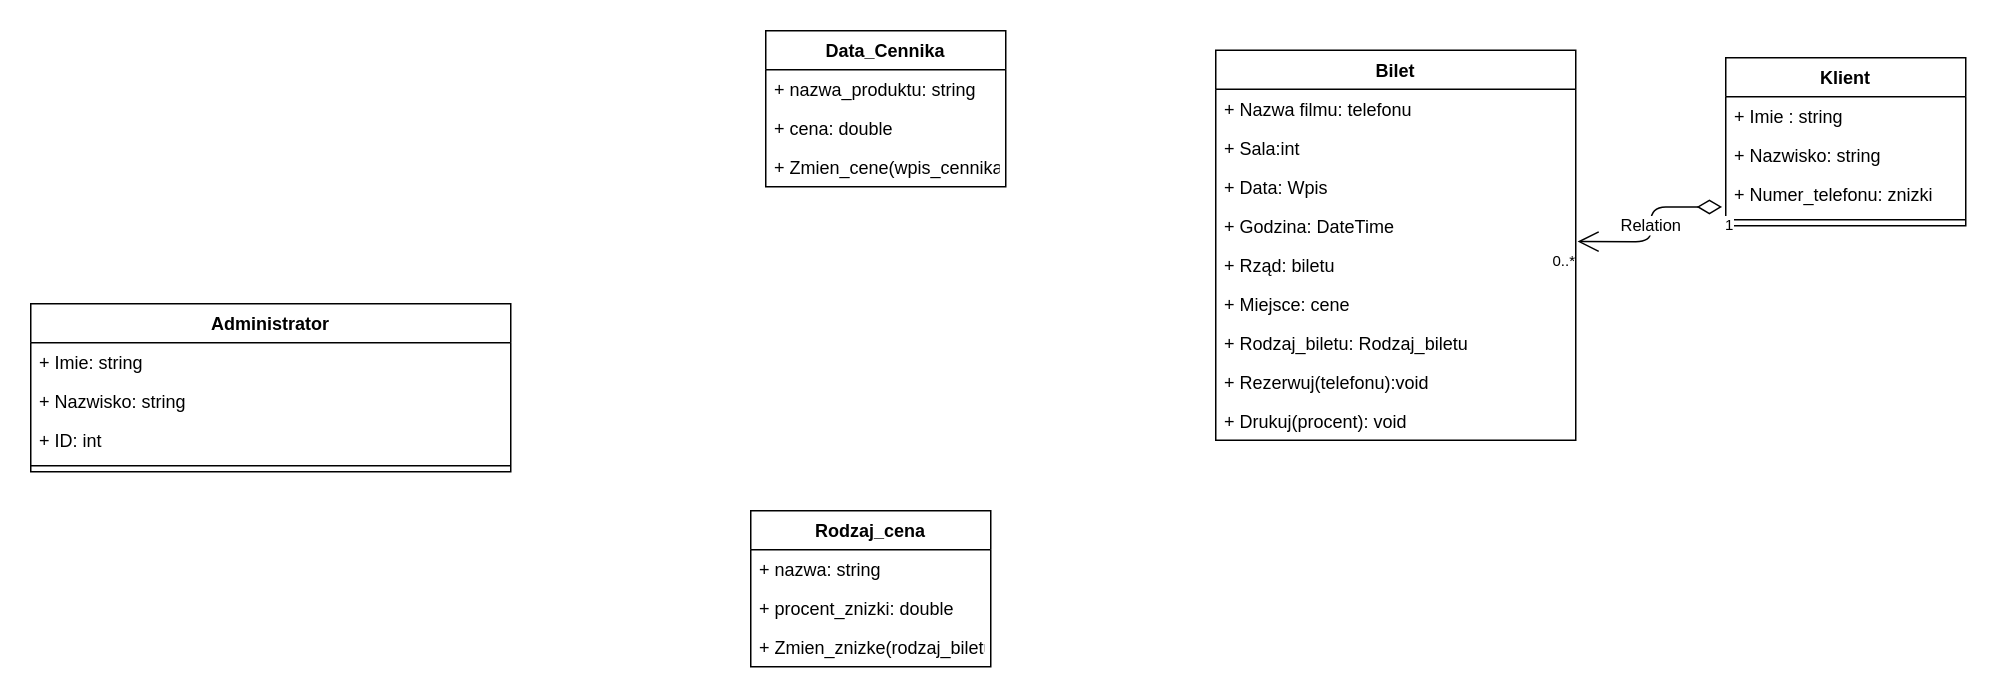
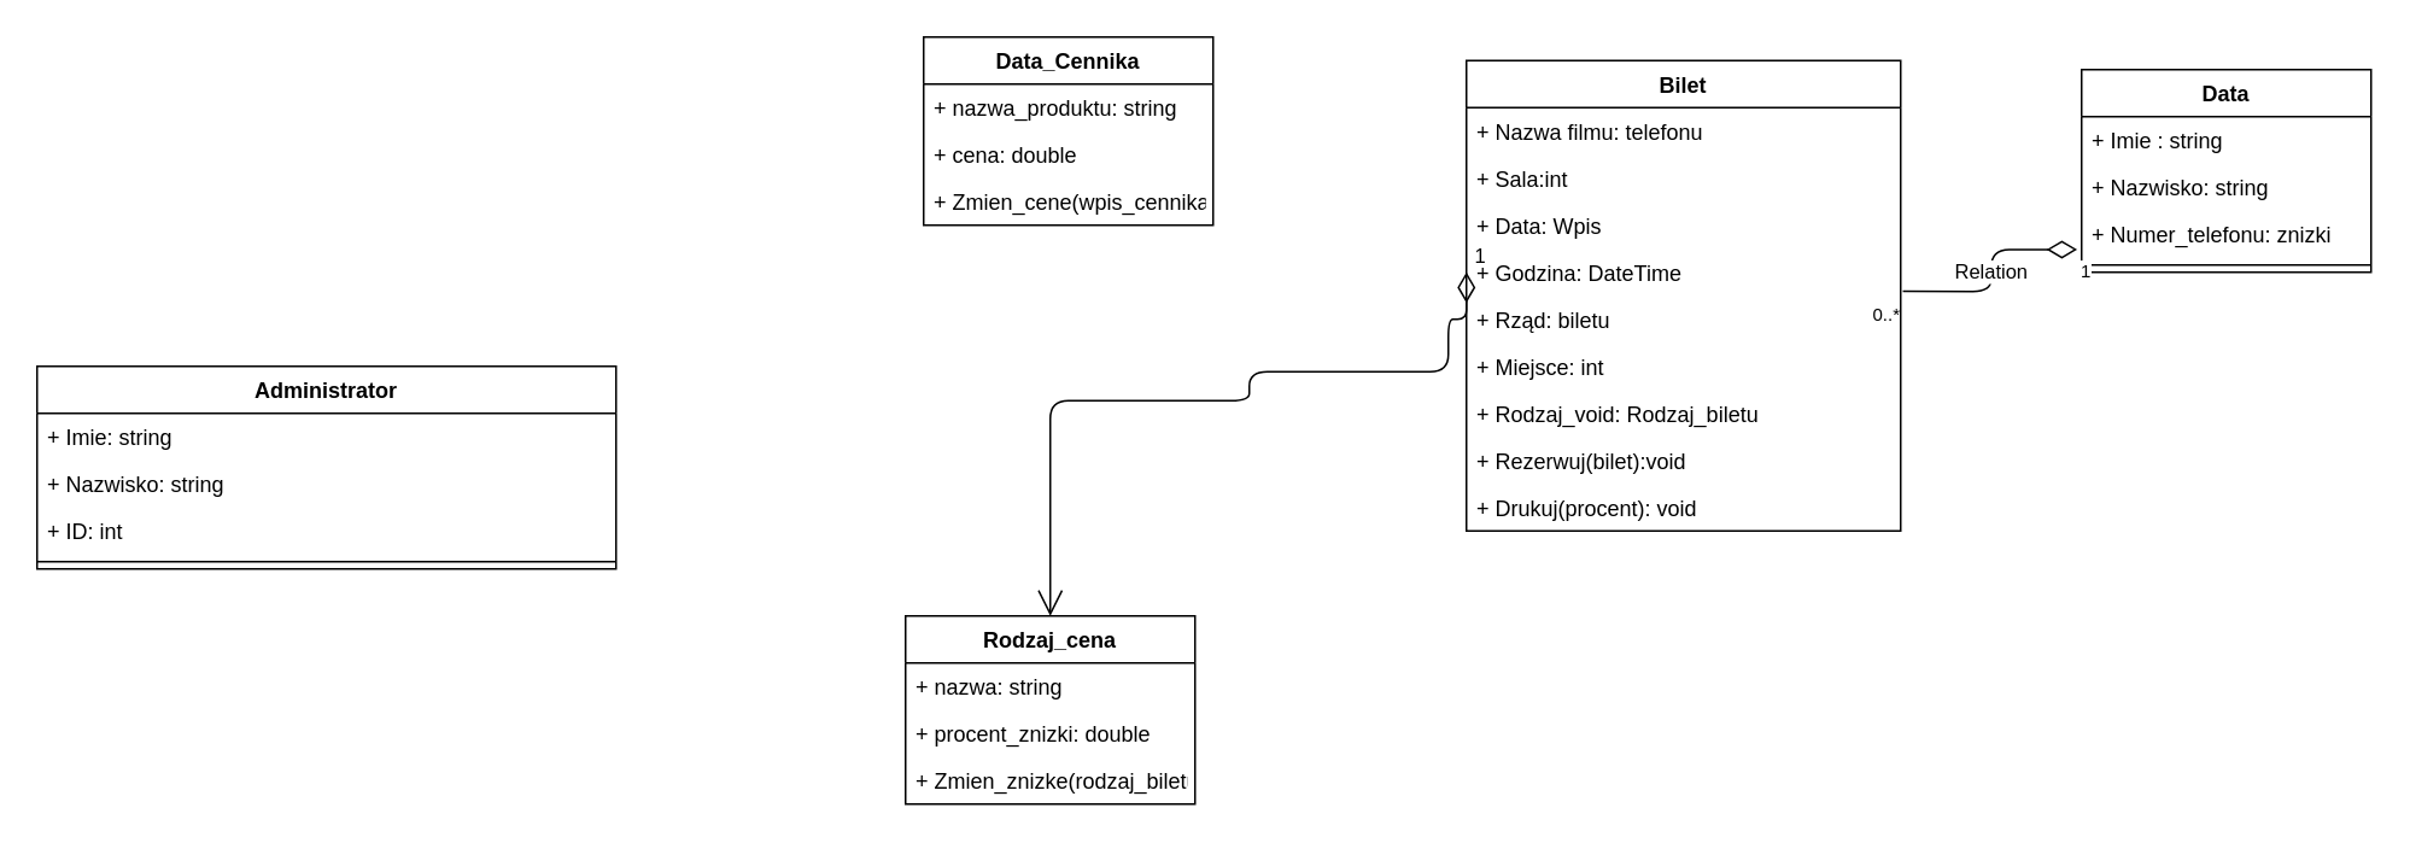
  <mxCell id="0" />
  <mxCell id="1" parent="0" />
  <mxCell id="2" value="Bilet" style="swimlane;fontStyle=1;align=center;verticalAlign=top;childLayout=stackLayout;horizontal=1;startSize=26;horizontalStack=0;resizeParent=1;resizeParentMax=0;resizeLast=0;collapsible=1;marginBottom=0;" vertex="1" parent="1"><mxGeometry x="810" y="33" width="240" height="260" as="geometry" /></mxCell>
  <mxCell id="3" value="+ Nazwa filmu: telefonu&#10;" style="text;strokeColor=none;fillColor=none;align=left;verticalAlign=top;spacingLeft=4;spacingRight=4;overflow=hidden;rotatable=0;points=[[0,0.5],[1,0.5]];portConstraint=eastwest;" vertex="1" parent="2"><mxGeometry y="26" width="240" height="26" as="geometry" /></mxCell>
  <mxCell id="4" value="+ Sala:int&#10;" style="text;strokeColor=none;fillColor=none;align=left;verticalAlign=top;spacingLeft=4;spacingRight=4;overflow=hidden;rotatable=0;points=[[0,0.5],[1,0.5]];portConstraint=eastwest;" vertex="1" parent="2"><mxGeometry y="52" width="240" height="26" as="geometry" /></mxCell>
  <mxCell id="5" value="+ Data: Wpis" style="text;strokeColor=none;fillColor=none;align=left;verticalAlign=top;spacingLeft=4;spacingRight=4;overflow=hidden;rotatable=0;points=[[0,0.5],[1,0.5]];portConstraint=eastwest;" vertex="1" parent="2"><mxGeometry y="78" width="240" height="26" as="geometry" /></mxCell>
  <mxCell id="6" value="+ Godzina: DateTime" style="text;strokeColor=none;fillColor=none;align=left;verticalAlign=top;spacingLeft=4;spacingRight=4;overflow=hidden;rotatable=0;points=[[0,0.5],[1,0.5]];portConstraint=eastwest;" vertex="1" parent="2"><mxGeometry y="104" width="240" height="26" as="geometry" /></mxCell>
  <mxCell id="7" value="+ Rząd: biletu" style="text;strokeColor=none;fillColor=none;align=left;verticalAlign=top;spacingLeft=4;spacingRight=4;overflow=hidden;rotatable=0;points=[[0,0.5],[1,0.5]];portConstraint=eastwest;" vertex="1" parent="2"><mxGeometry y="130" width="240" height="26" as="geometry" /></mxCell>
- <mxCell id="8" value="+ Miejsce: cene" style="text;strokeColor=none;fillColor=none;align=left;verticalAlign=top;spacingLeft=4;spacingRight=4;overflow=hidden;rotatable=0;points=[[0,0.5],[1,0.5]];portConstraint=eastwest;" vertex="1" parent="2"><mxGeometry y="156" width="240" height="26" as="geometry" /></mxCell>
- <mxCell id="9" value="+ Rodzaj_biletu: Rodzaj_biletu" style="text;strokeColor=none;fillColor=none;align=left;verticalAlign=top;spacingLeft=4;spacingRight=4;overflow=hidden;rotatable=0;points=[[0,0.5],[1,0.5]];portConstraint=eastwest;" vertex="1" parent="2"><mxGeometry y="182" width="240" height="26" as="geometry" /></mxCell>
- <mxCell id="10" value="+ Rezerwuj(telefonu):void " style="text;strokeColor=none;fillColor=none;align=left;verticalAlign=top;spacingLeft=4;spacingRight=4;overflow=hidden;rotatable=0;points=[[0,0.5],[1,0.5]];portConstraint=eastwest;" vertex="1" parent="2"><mxGeometry y="208" width="240" height="26" as="geometry" /></mxCell>
+ <mxCell id="8" value="+ Miejsce: int" style="text;strokeColor=none;fillColor=none;align=left;verticalAlign=top;spacingLeft=4;spacingRight=4;overflow=hidden;rotatable=0;points=[[0,0.5],[1,0.5]];portConstraint=eastwest;" vertex="1" parent="2"><mxGeometry y="156" width="240" height="26" as="geometry" /></mxCell>
+ <mxCell id="9" value="+ Rodzaj_void: Rodzaj_biletu" style="text;strokeColor=none;fillColor=none;align=left;verticalAlign=top;spacingLeft=4;spacingRight=4;overflow=hidden;rotatable=0;points=[[0,0.5],[1,0.5]];portConstraint=eastwest;" vertex="1" parent="2"><mxGeometry y="182" width="240" height="26" as="geometry" /></mxCell>
+ <mxCell id="10" value="+ Rezerwuj(bilet):void " style="text;strokeColor=none;fillColor=none;align=left;verticalAlign=top;spacingLeft=4;spacingRight=4;overflow=hidden;rotatable=0;points=[[0,0.5],[1,0.5]];portConstraint=eastwest;" vertex="1" parent="2"><mxGeometry y="208" width="240" height="26" as="geometry" /></mxCell>
  <mxCell id="11" value="+ Drukuj(procent): void" style="text;strokeColor=none;fillColor=none;align=left;verticalAlign=top;spacingLeft=4;spacingRight=4;overflow=hidden;rotatable=0;points=[[0,0.5],[1,0.5]];portConstraint=eastwest;" vertex="1" parent="2"><mxGeometry y="234" width="240" height="26" as="geometry" /></mxCell>
- <mxCell id="12" value="Klient" style="swimlane;fontStyle=1;align=center;verticalAlign=top;childLayout=stackLayout;horizontal=1;startSize=26;horizontalStack=0;resizeParent=1;resizeParentMax=0;resizeLast=0;collapsible=1;marginBottom=0;" vertex="1" parent="1"><mxGeometry x="1150" y="38" width="160" height="112" as="geometry" /></mxCell>
+ <mxCell id="12" value="Data" style="swimlane;fontStyle=1;align=center;verticalAlign=top;childLayout=stackLayout;horizontal=1;startSize=26;horizontalStack=0;resizeParent=1;resizeParentMax=0;resizeLast=0;collapsible=1;marginBottom=0;" vertex="1" parent="1"><mxGeometry x="1150" y="38" width="160" height="112" as="geometry" /></mxCell>
  <mxCell id="13" value="+ Imie : string" style="text;strokeColor=none;fillColor=none;align=left;verticalAlign=top;spacingLeft=4;spacingRight=4;overflow=hidden;rotatable=0;points=[[0,0.5],[1,0.5]];portConstraint=eastwest;" vertex="1" parent="12"><mxGeometry y="26" width="160" height="26" as="geometry" /></mxCell>
  <mxCell id="14" value="+ Nazwisko: string" style="text;strokeColor=none;fillColor=none;align=left;verticalAlign=top;spacingLeft=4;spacingRight=4;overflow=hidden;rotatable=0;points=[[0,0.5],[1,0.5]];portConstraint=eastwest;" vertex="1" parent="12"><mxGeometry y="52" width="160" height="26" as="geometry" /></mxCell>
  <mxCell id="15" value="+ Numer_telefonu: znizki" style="text;strokeColor=none;fillColor=none;align=left;verticalAlign=top;spacingLeft=4;spacingRight=4;overflow=hidden;rotatable=0;points=[[0,0.5],[1,0.5]];portConstraint=eastwest;" vertex="1" parent="12"><mxGeometry y="78" width="160" height="26" as="geometry" /></mxCell>
  <mxCell id="16" value="" style="line;strokeWidth=1;fillColor=none;align=left;verticalAlign=middle;spacingTop=-1;spacingLeft=3;spacingRight=3;rotatable=0;labelPosition=right;points=[];portConstraint=eastwest;" vertex="1" parent="12"><mxGeometry y="104" width="160" height="8" as="geometry" /></mxCell>
  <mxCell id="17" value="Administrator" style="swimlane;fontStyle=1;align=center;verticalAlign=top;childLayout=stackLayout;horizontal=1;startSize=26;horizontalStack=0;resizeParent=1;resizeParentMax=0;resizeLast=0;collapsible=1;marginBottom=0;" vertex="1" parent="1"><mxGeometry x="20" y="202" width="320" height="112" as="geometry" /></mxCell>
  <mxCell id="18" value="+ Imie: string" style="text;strokeColor=none;fillColor=none;align=left;verticalAlign=top;spacingLeft=4;spacingRight=4;overflow=hidden;rotatable=0;points=[[0,0.5],[1,0.5]];portConstraint=eastwest;" vertex="1" parent="17"><mxGeometry y="26" width="320" height="26" as="geometry" /></mxCell>
  <mxCell id="19" value="+ Nazwisko: string" style="text;strokeColor=none;fillColor=none;align=left;verticalAlign=top;spacingLeft=4;spacingRight=4;overflow=hidden;rotatable=0;points=[[0,0.5],[1,0.5]];portConstraint=eastwest;" vertex="1" parent="17"><mxGeometry y="52" width="320" height="26" as="geometry" /></mxCell>
  <mxCell id="20" value="+ ID: int" style="text;strokeColor=none;fillColor=none;align=left;verticalAlign=top;spacingLeft=4;spacingRight=4;overflow=hidden;rotatable=0;points=[[0,0.5],[1,0.5]];portConstraint=eastwest;" vertex="1" parent="17"><mxGeometry y="78" width="320" height="26" as="geometry" /></mxCell>
  <mxCell id="21" value="" style="line;strokeWidth=1;fillColor=none;align=left;verticalAlign=middle;spacingTop=-1;spacingLeft=3;spacingRight=3;rotatable=0;labelPosition=right;points=[];portConstraint=eastwest;" vertex="1" parent="17"><mxGeometry y="104" width="320" height="8" as="geometry" /></mxCell>
  <mxCell id="22" value="Data_Cennika&#10;" style="swimlane;fontStyle=1;align=center;verticalAlign=top;childLayout=stackLayout;horizontal=1;startSize=26;horizontalStack=0;resizeParent=1;resizeParentMax=0;resizeLast=0;collapsible=1;marginBottom=0;" vertex="1" parent="1"><mxGeometry x="510" y="20" width="160" height="104" as="geometry" /></mxCell>
  <mxCell id="23" value="+ nazwa_produktu: string" style="text;strokeColor=none;fillColor=none;align=left;verticalAlign=top;spacingLeft=4;spacingRight=4;overflow=hidden;rotatable=0;points=[[0,0.5],[1,0.5]];portConstraint=eastwest;" vertex="1" parent="22"><mxGeometry y="26" width="160" height="26" as="geometry" /></mxCell>
  <mxCell id="24" value="+ cena: double" style="text;strokeColor=none;fillColor=none;align=left;verticalAlign=top;spacingLeft=4;spacingRight=4;overflow=hidden;rotatable=0;points=[[0,0.5],[1,0.5]];portConstraint=eastwest;" vertex="1" parent="22"><mxGeometry y="52" width="160" height="26" as="geometry" /></mxCell>
  <mxCell id="25" value="+ Zmien_cene(wpis_cennika,double): void" style="text;strokeColor=none;fillColor=none;align=left;verticalAlign=top;spacingLeft=4;spacingRight=4;overflow=hidden;rotatable=0;points=[[0,0.5],[1,0.5]];portConstraint=eastwest;" vertex="1" parent="22"><mxGeometry y="78" width="160" height="26" as="geometry" /></mxCell>
  <mxCell id="26" value="Rodzaj_cena" style="swimlane;fontStyle=1;align=center;verticalAlign=top;childLayout=stackLayout;horizontal=1;startSize=26;horizontalStack=0;resizeParent=1;resizeParentMax=0;resizeLast=0;collapsible=1;marginBottom=0;" vertex="1" parent="1"><mxGeometry x="500" y="340" width="160" height="104" as="geometry" /></mxCell>
  <mxCell id="27" value="+ nazwa: string" style="text;strokeColor=none;fillColor=none;align=left;verticalAlign=top;spacingLeft=4;spacingRight=4;overflow=hidden;rotatable=0;points=[[0,0.5],[1,0.5]];portConstraint=eastwest;" vertex="1" parent="26"><mxGeometry y="26" width="160" height="26" as="geometry" /></mxCell>
  <mxCell id="28" value="+ procent_znizki: double" style="text;strokeColor=none;fillColor=none;align=left;verticalAlign=top;spacingLeft=4;spacingRight=4;overflow=hidden;rotatable=0;points=[[0,0.5],[1,0.5]];portConstraint=eastwest;" vertex="1" parent="26"><mxGeometry y="52" width="160" height="26" as="geometry" /></mxCell>
  <mxCell id="29" value="+ Zmien_znizke(rodzaj_biletu,double): void" style="text;strokeColor=none;fillColor=none;align=left;verticalAlign=top;spacingLeft=4;spacingRight=4;overflow=hidden;rotatable=0;points=[[0,0.5],[1,0.5]];portConstraint=eastwest;" vertex="1" parent="26"><mxGeometry y="78" width="160" height="26" as="geometry" /></mxCell>
- <mxCell id="31" value="Relation" style="endArrow=open;html=1;endSize=12;startArrow=diamondThin;startSize=14;startFill=0;edgeStyle=orthogonalEdgeStyle;entryX=1.005;entryY=-0.094;entryDx=0;entryDy=0;entryPerimeter=0;exitX=-0.015;exitY=0.825;exitDx=0;exitDy=0;exitPerimeter=0;" edge="1" parent="1" source="15" target="7"><mxGeometry relative="1" as="geometry"><mxPoint x="1100" y="141" as="sourcePoint" /><mxPoint x="1220" y="131" as="targetPoint" /></mxGeometry></mxCell>
+ <mxCell id="30" value="1" style="endArrow=open;html=1;endSize=12;startArrow=diamondThin;startSize=14;startFill=0;edgeStyle=orthogonalEdgeStyle;align=left;verticalAlign=bottom;exitX=0;exitY=0.5;exitDx=0;exitDy=0;" edge="1" parent="1" source="6" target="26"><mxGeometry x="-1" y="3" relative="1" as="geometry"><mxPoint x="720" y="221" as="sourcePoint" /><mxPoint x="880" y="221" as="targetPoint" /><Array as="points"><mxPoint x="800" y="176" /><mxPoint x="800" y="205" /><mxPoint x="690" y="205" /><mxPoint x="690" y="221" /><mxPoint x="580" y="221" /></Array></mxGeometry></mxCell>
+ <mxCell id="31" value="Relation" style="endArrow=none;html=1;endSize=12;startArrow=diamondThin;startSize=14;startFill=0;edgeStyle=orthogonalEdgeStyle;entryX=1.005;entryY=-0.094;entryDx=0;entryDy=0;entryPerimeter=0;exitX=-0.015;exitY=0.825;exitDx=0;exitDy=0;exitPerimeter=0;" edge="1" parent="1" source="15" target="7"><mxGeometry relative="1" as="geometry"><mxPoint x="1100" y="141" as="sourcePoint" /><mxPoint x="1220" y="131" as="targetPoint" /></mxGeometry></mxCell>
  <mxCell id="32" value="1" style="resizable=0;html=1;align=left;verticalAlign=top;labelBackgroundColor=#ffffff;fontSize=10;" connectable="0" vertex="1" parent="31"><mxGeometry x="-1" relative="1" as="geometry" /></mxCell>
  <mxCell id="33" value="&lt;div&gt;0..*&lt;/div&gt;" style="resizable=0;html=1;align=right;verticalAlign=top;labelBackgroundColor=#ffffff;fontSize=10;" connectable="0" vertex="1" parent="31"><mxGeometry x="1" relative="1" as="geometry"><mxPoint x="-1" as="offset" /></mxGeometry></mxCell>
